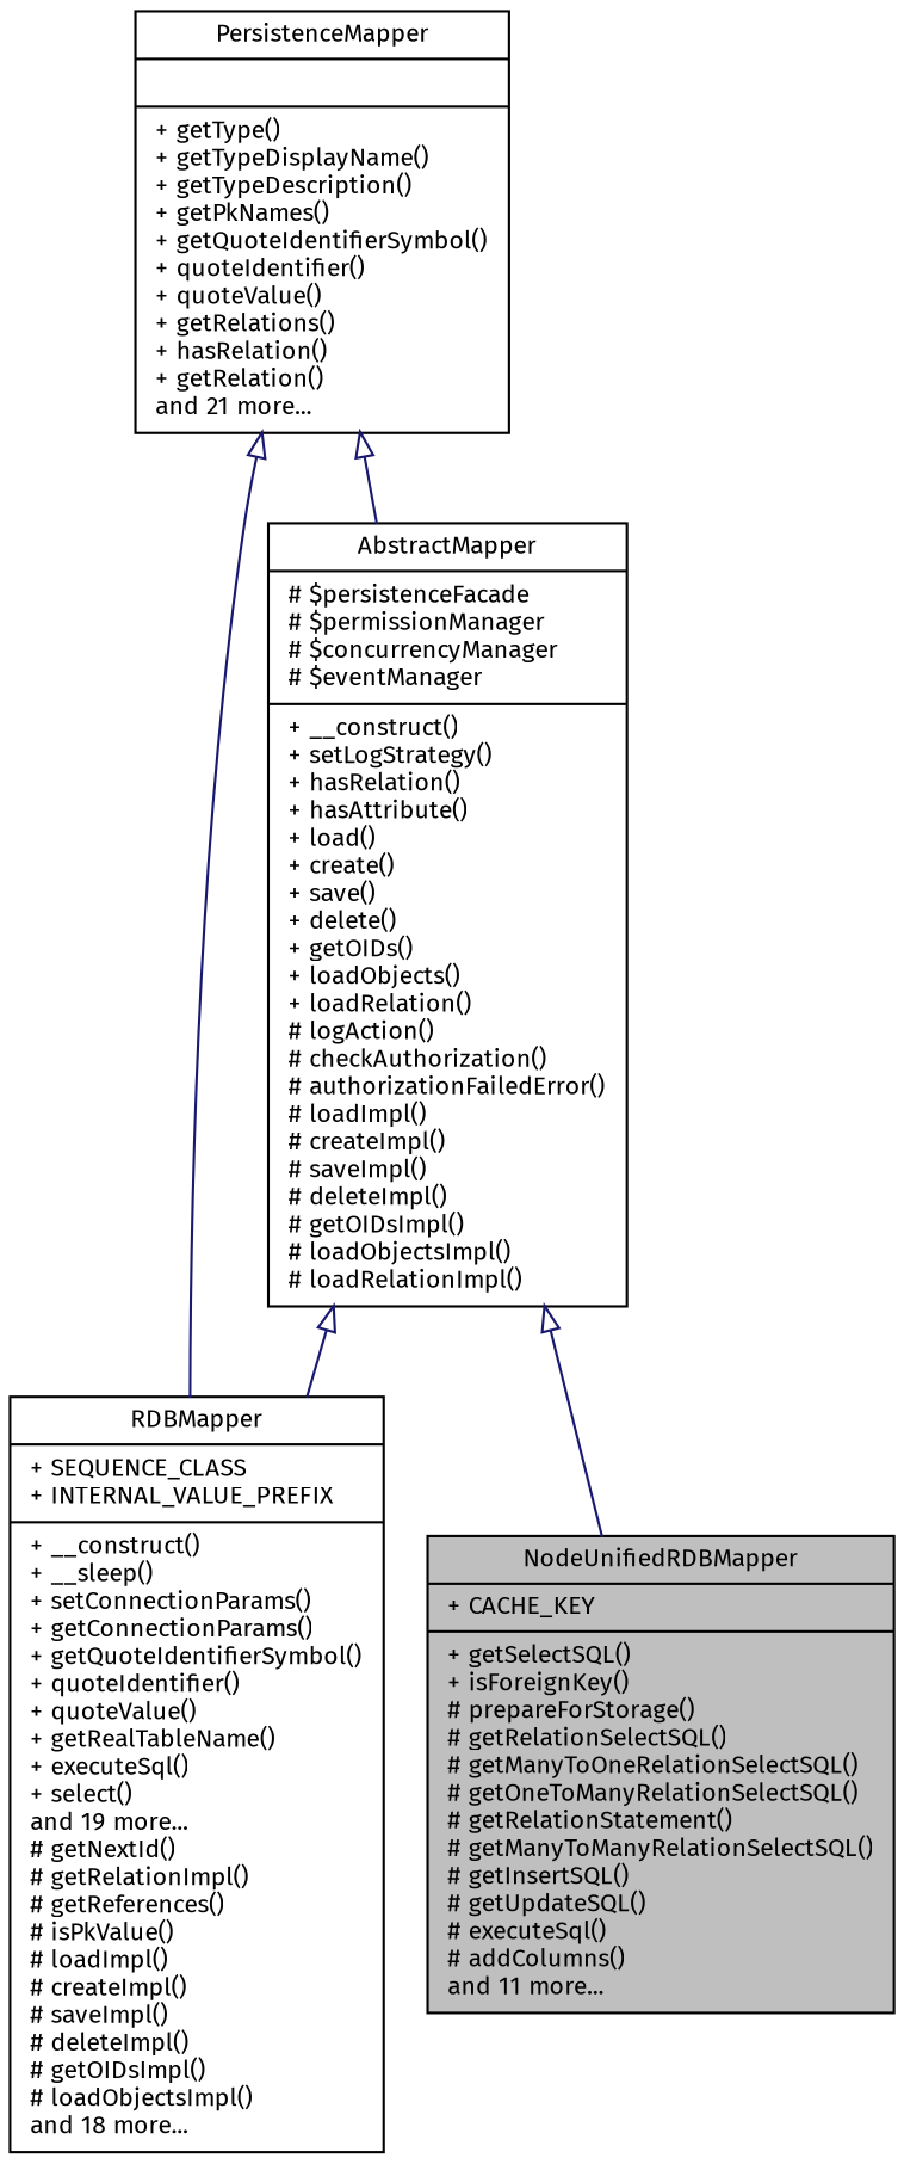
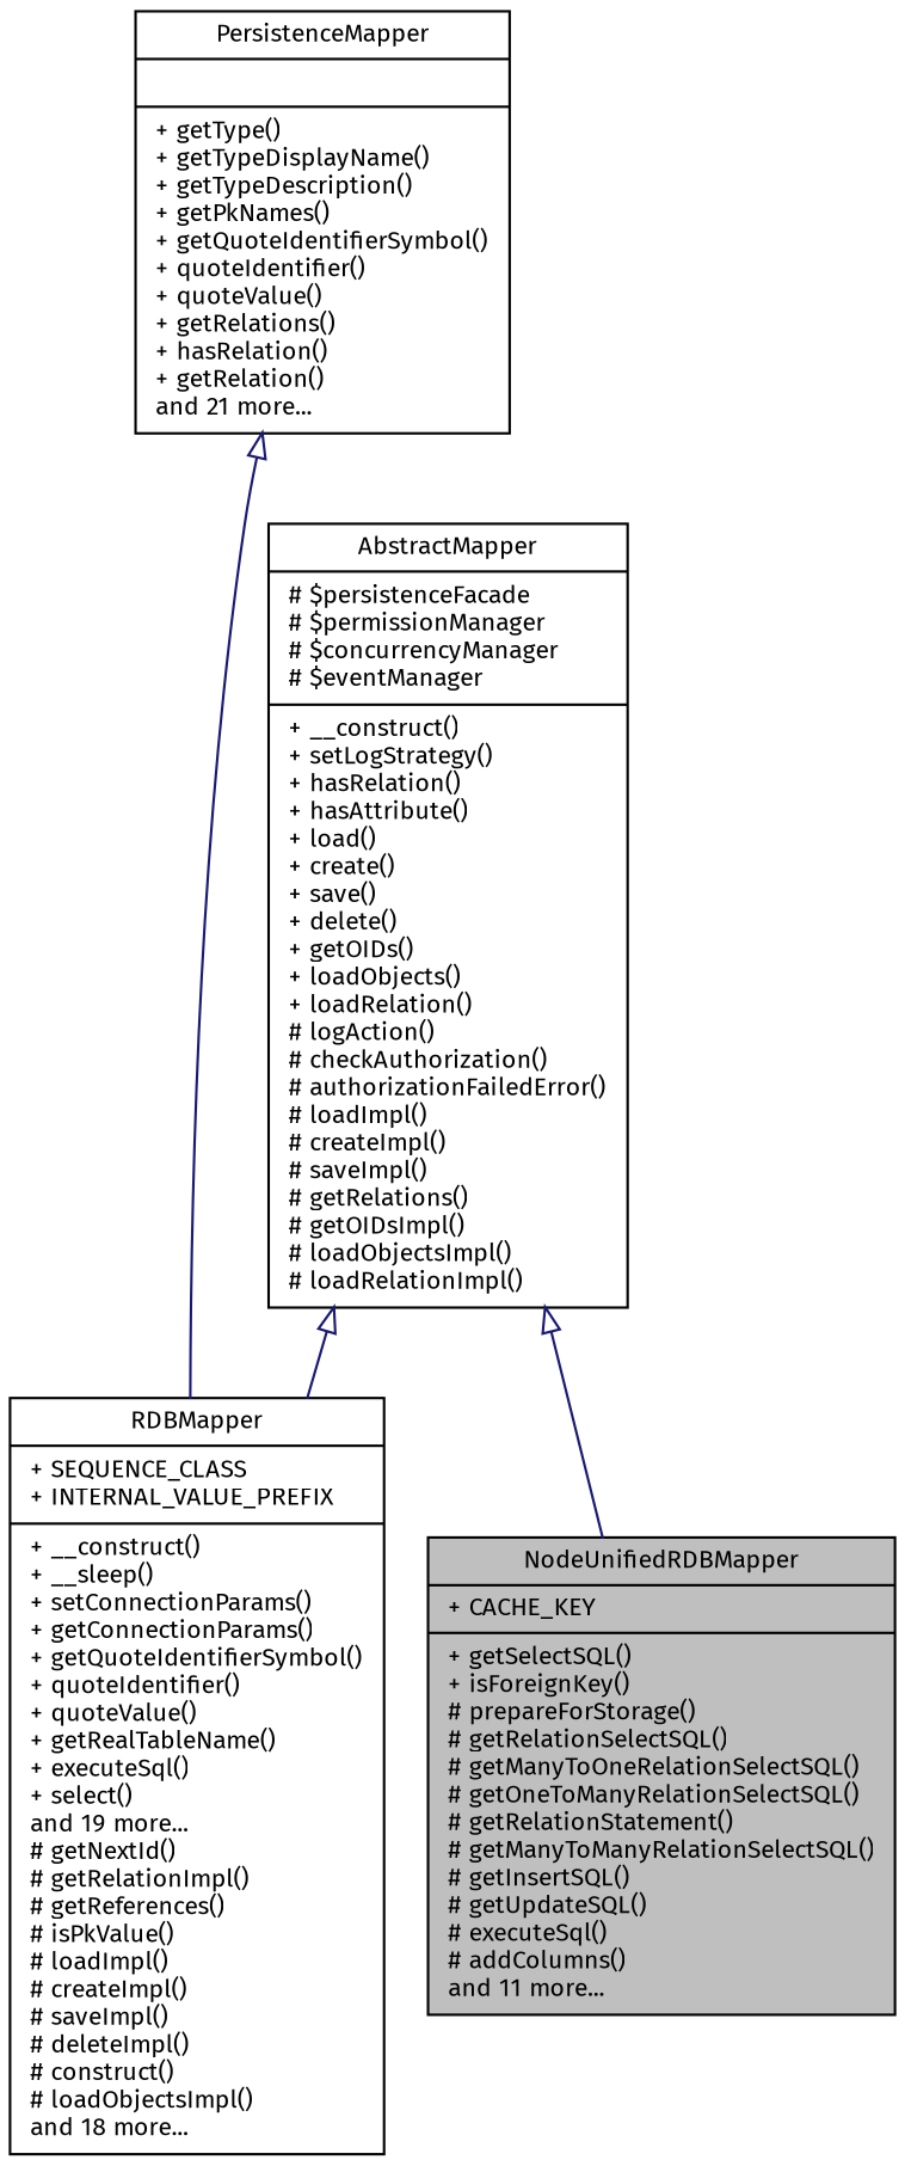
  digraph {
    fontname="Fira Sans"
    node [color=black fillcolor=white fontname="Fira Sans" fontsize=10 shape=record style=filled]
    edge [arrowtail=onormal color=midnightblue dir=back fontname="Fira Sans" fontsize=10 labelfontname=Helvetica labelfontsize=10 style=solid]
    n1 [fillcolor=grey75 fontcolor=black height=0.2 label="{NodeUnifiedRDBMapper\n|+ CACHE_KEY\l|+ getSelectSQL()\l+ isForeignKey()\l# prepareForStorage()\l# getRelationSelectSQL()\l# getManyToOneRelationSelectSQL()\l# getOneToManyRelationSelectSQL()\l# getRelationStatement()\l# getManyToManyRelationSelectSQL()\l# getInsertSQL()\l# getUpdateSQL()\l# executeSql()\l# addColumns()\land 11 more...\l}" width=0.4]
-   n2 [height=0.2 label="{RDBMapper\n|+ SEQUENCE_CLASS\l+ INTERNAL_VALUE_PREFIX\l|+ __construct()\l+ __sleep()\l+ setConnectionParams()\l+ getConnectionParams()\l+ getQuoteIdentifierSymbol()\l+ quoteIdentifier()\l+ quoteValue()\l+ getRealTableName()\l+ executeSql()\l+ select()\land 19 more...\l# getNextId()\l# getRelationImpl()\l# getReferences()\l# isPkValue()\l# loadImpl()\l# createImpl()\l# saveImpl()\l# deleteImpl()\l# getOIDsImpl()\l# loadObjectsImpl()\land 18 more...\l}" width=0.4]
-   n3 [height=0.2 label="{AbstractMapper\n|# $persistenceFacade\l# $permissionManager\l# $concurrencyManager\l# $eventManager\l|+ __construct()\l+ setLogStrategy()\l+ hasRelation()\l+ hasAttribute()\l+ load()\l+ create()\l+ save()\l+ delete()\l+ getOIDs()\l+ loadObjects()\l+ loadRelation()\l# logAction()\l# checkAuthorization()\l# authorizationFailedError()\l# loadImpl()\l# createImpl()\l# saveImpl()\l# deleteImpl()\l# getOIDsImpl()\l# loadObjectsImpl()\l# loadRelationImpl()\l}" width=0.4]
+   n2 [height=0.2 label="{RDBMapper\n|+ SEQUENCE_CLASS\l+ INTERNAL_VALUE_PREFIX\l|+ __construct()\l+ __sleep()\l+ setConnectionParams()\l+ getConnectionParams()\l+ getQuoteIdentifierSymbol()\l+ quoteIdentifier()\l+ quoteValue()\l+ getRealTableName()\l+ executeSql()\l+ select()\land 19 more...\l# getNextId()\l# getRelationImpl()\l# getReferences()\l# isPkValue()\l# loadImpl()\l# createImpl()\l# saveImpl()\l# deleteImpl()\l# construct()\l# loadObjectsImpl()\land 18 more...\l}" width=0.4]
+   n3 [height=0.2 label="{AbstractMapper\n|# $persistenceFacade\l# $permissionManager\l# $concurrencyManager\l# $eventManager\l|+ __construct()\l+ setLogStrategy()\l+ hasRelation()\l+ hasAttribute()\l+ load()\l+ create()\l+ save()\l+ delete()\l+ getOIDs()\l+ loadObjects()\l+ loadRelation()\l# logAction()\l# checkAuthorization()\l# authorizationFailedError()\l# loadImpl()\l# createImpl()\l# saveImpl()\l# getRelations()\l# getOIDsImpl()\l# loadObjectsImpl()\l# loadRelationImpl()\l}" width=0.4]
    n4 [height=0.2 label="{PersistenceMapper\n||+ getType()\l+ getTypeDisplayName()\l+ getTypeDescription()\l+ getPkNames()\l+ getQuoteIdentifierSymbol()\l+ quoteIdentifier()\l+ quoteValue()\l+ getRelations()\l+ hasRelation()\l+ getRelation()\land 21 more...\l}" width=0.4]
    n3 -> n1
    n3 -> n2
    n4 -> n2
-   n4 -> n3
  }
